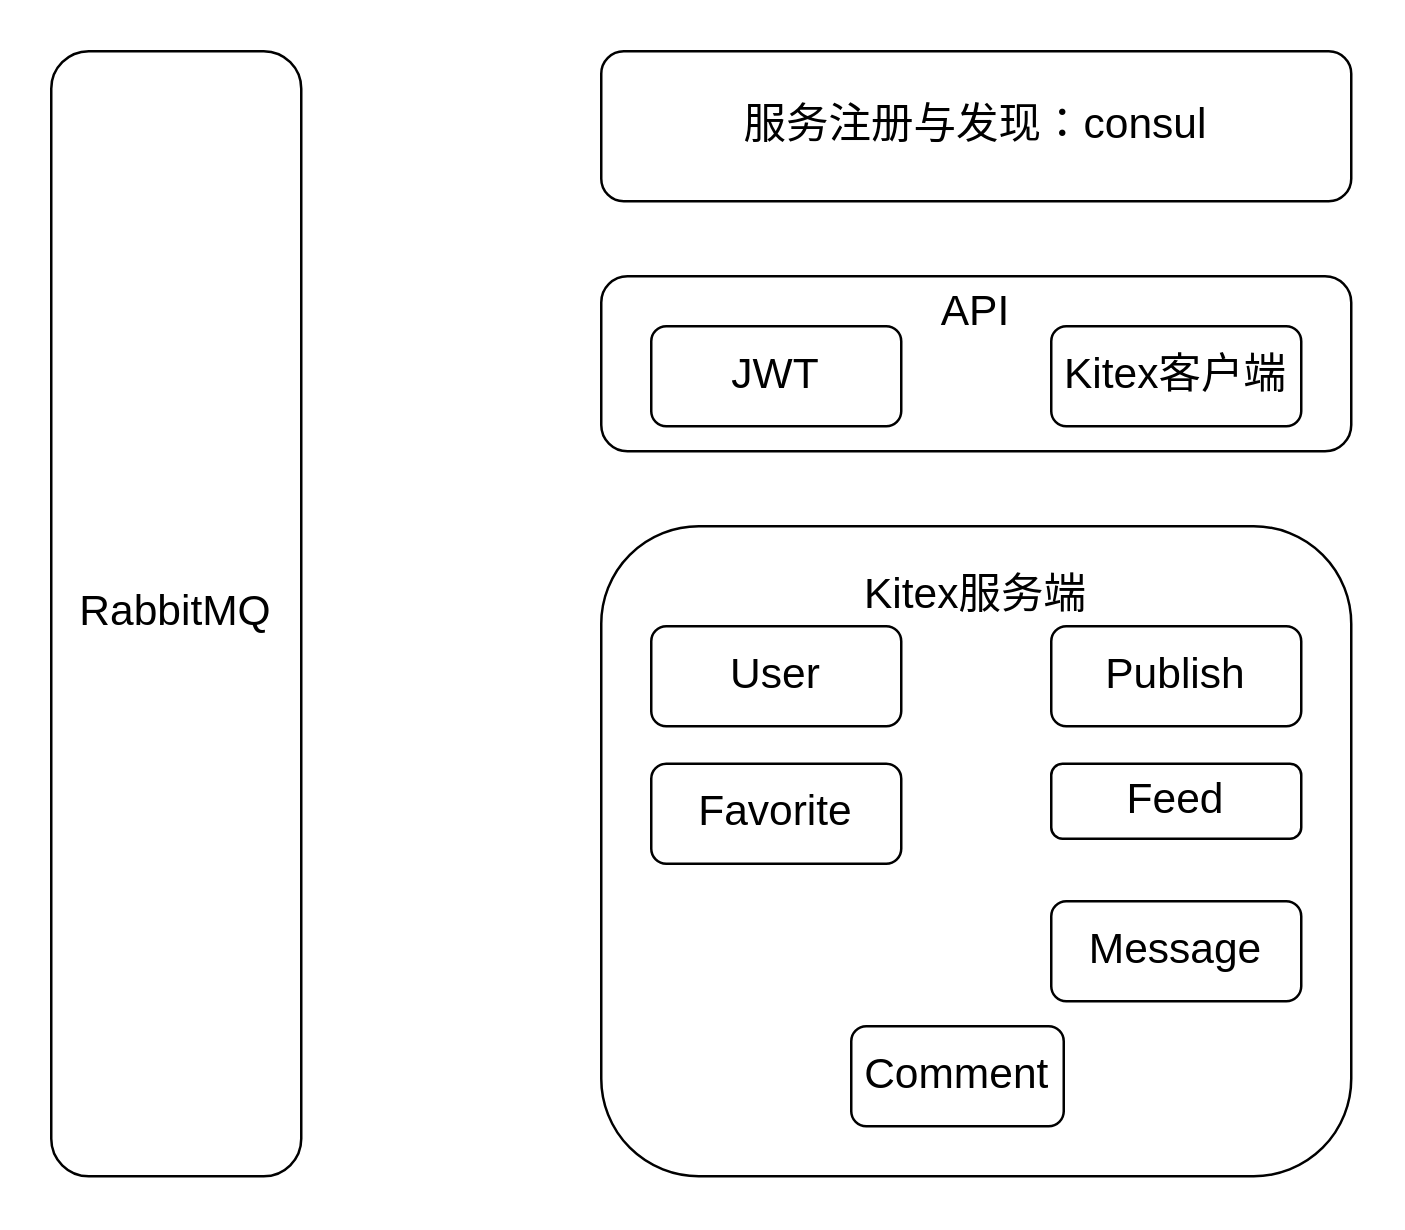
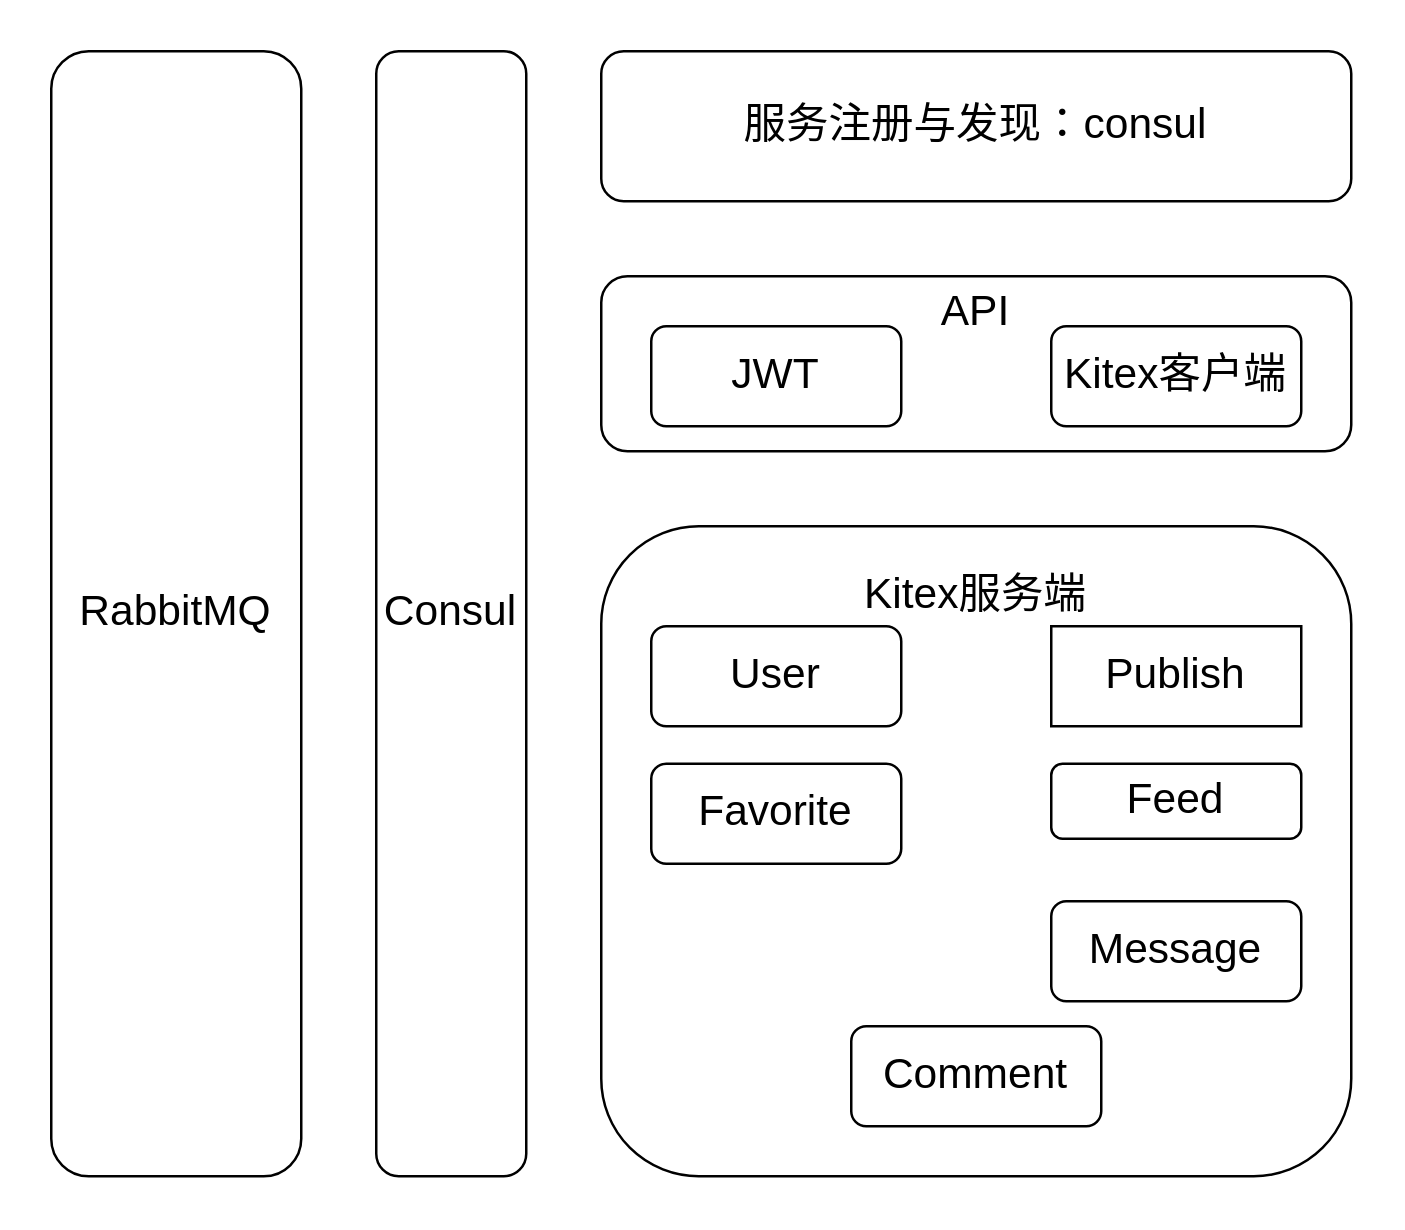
  <mxCell id="0" />
  <mxCell id="1" parent="0" />
  <mxCell id="2" value="服务注册与发现：consul" style="rounded=1;whiteSpace=wrap;html=1;fillColor=none;fontSize=17;" parent="1" vertex="1"><mxGeometry x="240" y="20" width="300" height="60" as="geometry" /></mxCell>
  <mxCell id="3" value="API&lt;br style=&quot;font-size: 17px;&quot;&gt;&lt;br style=&quot;font-size: 17px;&quot;&gt;&lt;br style=&quot;font-size: 17px;&quot;&gt;" style="rounded=1;whiteSpace=wrap;html=1;fillColor=none;fontSize=17;" parent="1" vertex="1"><mxGeometry x="240" y="110" width="300" height="70" as="geometry" /></mxCell>
  <mxCell id="4" value="JWT" style="rounded=1;whiteSpace=wrap;html=1;fillColor=none;fontSize=17;" parent="1" vertex="1"><mxGeometry x="260" y="130" width="100" height="40" as="geometry" /></mxCell>
  <mxCell id="5" value="Kitex客户端" style="rounded=1;whiteSpace=wrap;html=1;fillColor=none;fontSize=17;" parent="1" vertex="1"><mxGeometry x="420" y="130" width="100" height="40" as="geometry" /></mxCell>
  <mxCell id="6" value="Kitex服务端&lt;br style=&quot;font-size: 17px;&quot;&gt;&lt;br style=&quot;font-size: 17px;&quot;&gt;&lt;br style=&quot;font-size: 17px;&quot;&gt;&lt;br style=&quot;font-size: 17px;&quot;&gt;&lt;br style=&quot;font-size: 17px;&quot;&gt;&lt;br style=&quot;font-size: 17px;&quot;&gt;&lt;br style=&quot;font-size: 17px;&quot;&gt;&lt;br style=&quot;font-size: 17px;&quot;&gt;&lt;br style=&quot;font-size: 17px;&quot;&gt;&lt;br style=&quot;font-size: 17px;&quot;&gt;&lt;br style=&quot;font-size: 17px;&quot;&gt;" style="rounded=1;whiteSpace=wrap;html=1;fillColor=none;fontSize=17;" parent="1" vertex="1"><mxGeometry x="240" y="210" width="300" height="260" as="geometry" /></mxCell>
  <mxCell id="7" value="User" style="rounded=1;whiteSpace=wrap;html=1;fillColor=none;fontSize=17;" parent="1" vertex="1"><mxGeometry x="260" y="250" width="100" height="40" as="geometry" /></mxCell>
- <mxCell id="8" value="Publish" style="rounded=1;whiteSpace=wrap;html=1;fillColor=none;fontSize=17;" parent="1" vertex="1"><mxGeometry x="420" y="250" width="100" height="40" as="geometry" /></mxCell>
+ <mxCell id="8" value="Publish" style="whiteSpace=wrap;html=1;fillColor=none;fontSize=17;rounded=0;" parent="1" vertex="1"><mxGeometry x="420" y="250" width="100" height="40" as="geometry" /></mxCell>
  <mxCell id="9" value="Favorite" style="rounded=1;whiteSpace=wrap;html=1;fillColor=none;fontSize=17;" parent="1" vertex="1"><mxGeometry x="260" y="305" width="100" height="40" as="geometry" /></mxCell>
  <mxCell id="10" value="Feed" style="rounded=1;whiteSpace=wrap;html=1;fillColor=none;fontSize=17;" parent="1" vertex="1"><mxGeometry x="420" y="305" width="100" height="30" as="geometry" /></mxCell>
  <mxCell id="11" value="Message" style="rounded=1;whiteSpace=wrap;html=1;fillColor=none;fontSize=17;" parent="1" vertex="1"><mxGeometry x="420" y="360" width="100" height="40" as="geometry" /></mxCell>
- <mxCell id="12" value="Comment" style="rounded=1;whiteSpace=wrap;html=1;fillColor=none;fontSize=17;" parent="1" vertex="1"><mxGeometry x="340" y="410" width="85" height="40" as="geometry" /></mxCell>
+ <mxCell id="12" value="Comment" style="rounded=1;whiteSpace=wrap;html=1;fillColor=none;fontSize=17;" parent="1" vertex="1"><mxGeometry x="340" y="410" width="100" height="40" as="geometry" /></mxCell>
+ <mxCell id="13" value="Consul" style="rounded=1;whiteSpace=wrap;html=1;fillColor=none;fontSize=17;" parent="1" vertex="1"><mxGeometry x="150" y="20" width="60" height="450" as="geometry" /></mxCell>
  <mxCell id="14" value="RabbitMQ" style="rounded=1;whiteSpace=wrap;html=1;fillColor=none;fontSize=17;" parent="1" vertex="1"><mxGeometry x="20" y="20" width="100" height="450" as="geometry" /></mxCell>
